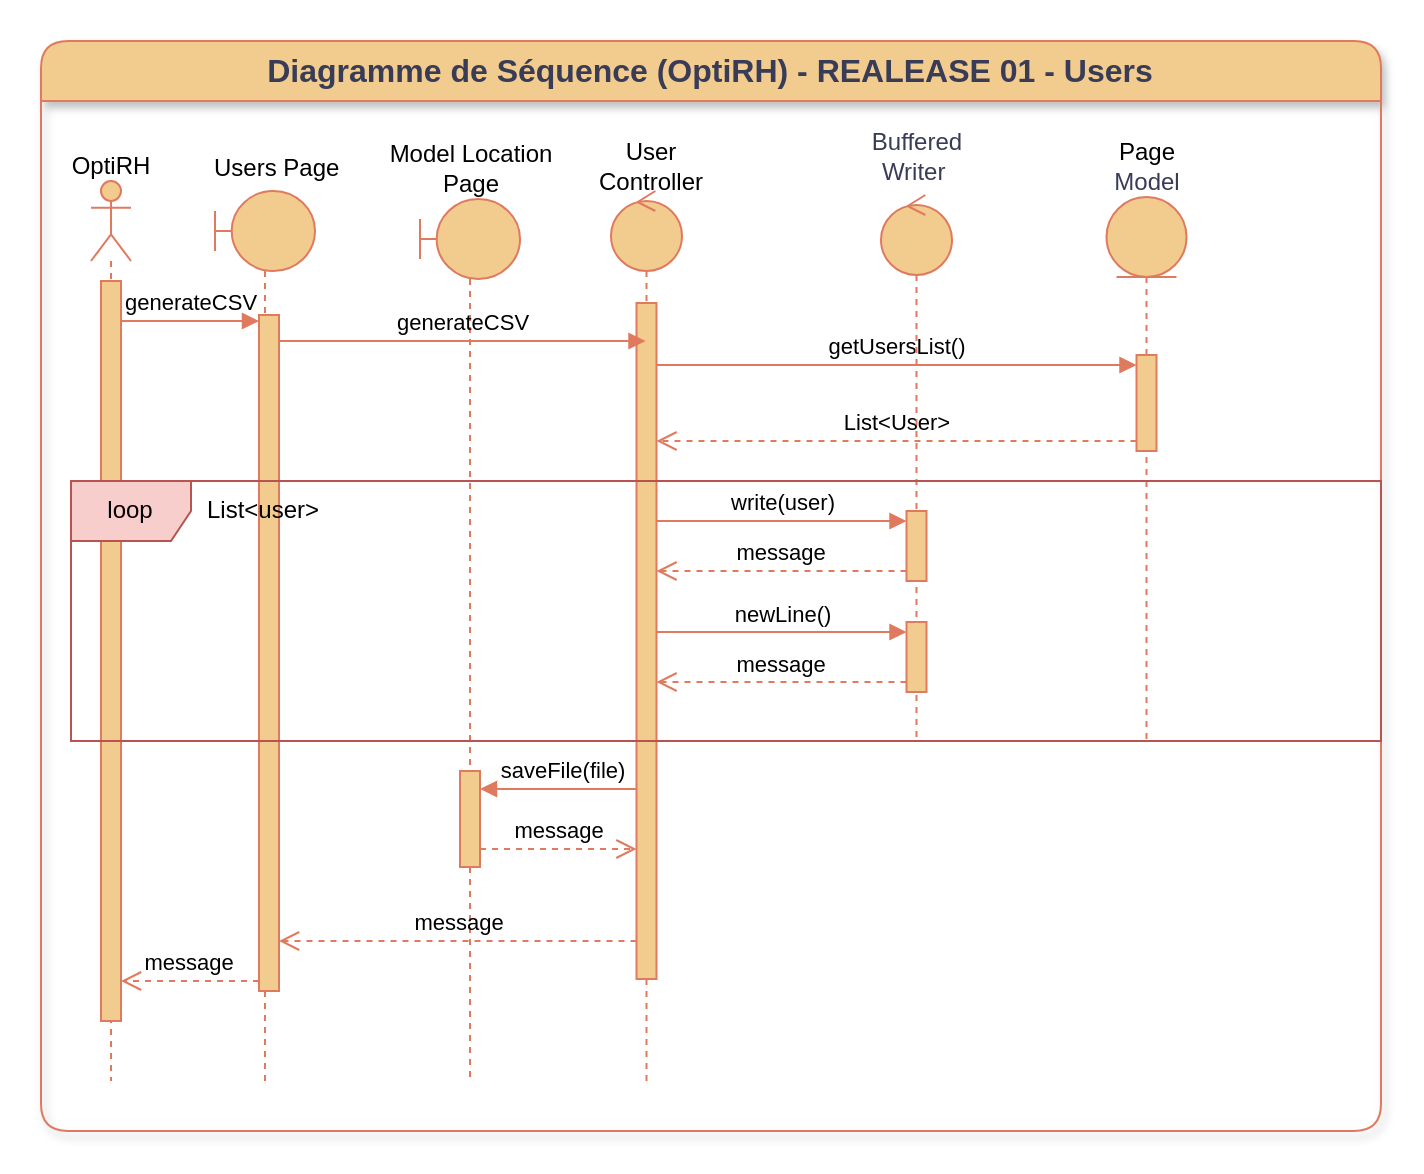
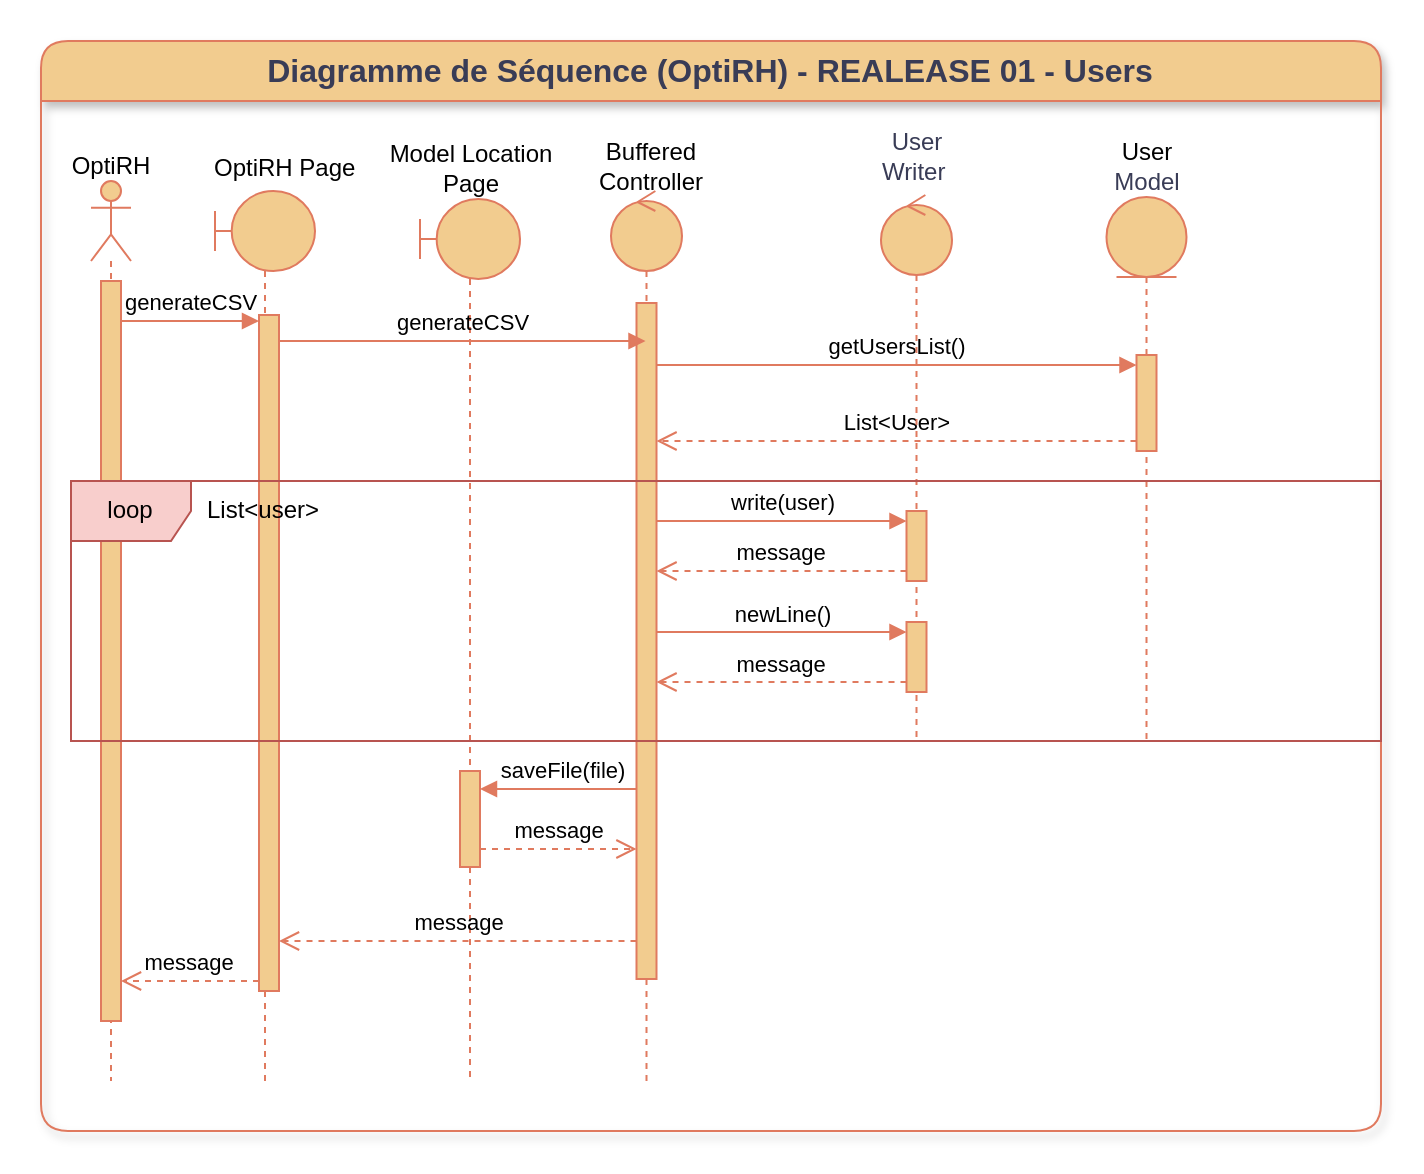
  <mxCell id="0" />
  <mxCell id="1" parent="0" />
  <mxCell id="2" value="&lt;font style=&quot;font-size: 16px;&quot;&gt;Diagramme de Séquence (OptiRH) - REALEASE 01 - Users&lt;/font&gt;" style="swimlane;whiteSpace=wrap;html=1;rounded=1;strokeColor=#E07A5F;fontColor=#393C56;fillColor=#F2CC8F;startSize=30;shadow=1;labelBackgroundColor=none;" parent="1" vertex="1"><mxGeometry x="20" width="670" height="545" as="geometry" y="20" /></mxCell>
  <mxCell id="3" value="" style="shape=umlLifeline;perimeter=lifelinePerimeter;whiteSpace=wrap;html=1;container=1;dropTarget=0;collapsible=0;recursiveResize=0;outlineConnect=0;portConstraint=eastwest;newEdgeStyle={&quot;curved&quot;:0,&quot;rounded&quot;:0};participant=umlActor;labelBackgroundColor=none;fillColor=#F2CC8F;strokeColor=#E07A5F;fontColor=#393C56;" parent="2" vertex="1"><mxGeometry x="25" y="70" width="20" height="450" as="geometry" /></mxCell>
  <mxCell id="4" value="" style="html=1;points=[[0,0,0,0,5],[0,1,0,0,-5],[1,0,0,0,5],[1,1,0,0,-5]];perimeter=orthogonalPerimeter;outlineConnect=0;targetShapes=umlLifeline;portConstraint=eastwest;newEdgeStyle={&quot;curved&quot;:0,&quot;rounded&quot;:0};strokeColor=#E07A5F;fontColor=#393C56;fillColor=#F2CC8F;labelBackgroundColor=none;" parent="3" vertex="1"><mxGeometry x="5" y="50" width="10" height="370" as="geometry" /></mxCell>
  <mxCell id="5" value="&lt;font color=&quot;#000000&quot;&gt;OptiRH&lt;/font&gt;" style="text;html=1;align=center;verticalAlign=middle;resizable=0;points=[];autosize=1;strokeColor=none;fillColor=none;fontColor=#393C56;labelBackgroundColor=none;" parent="2" vertex="1"><mxGeometry x="5" y="48" width="60" height="30" as="geometry" /></mxCell>
  <mxCell id="6" value="" style="shape=umlLifeline;perimeter=lifelinePerimeter;whiteSpace=wrap;html=1;container=1;dropTarget=0;collapsible=0;recursiveResize=0;outlineConnect=0;portConstraint=eastwest;newEdgeStyle={&quot;curved&quot;:0,&quot;rounded&quot;:0};participant=umlBoundary;strokeColor=#E07A5F;fontColor=#393C56;fillColor=#F2CC8F;align=center;labelBackgroundColor=none;" parent="2" vertex="1"><mxGeometry x="87" y="75" width="50" height="445" as="geometry" /></mxCell>
  <mxCell id="7" value="" style="html=1;points=[[0,0,0,0,5],[0,1,0,0,-5],[1,0,0,0,5],[1,1,0,0,-5]];perimeter=orthogonalPerimeter;outlineConnect=0;targetShapes=umlLifeline;portConstraint=eastwest;newEdgeStyle={&quot;curved&quot;:0,&quot;rounded&quot;:0};strokeColor=#E07A5F;fontColor=#393C56;fillColor=#F2CC8F;labelBackgroundColor=none;" parent="6" vertex="1"><mxGeometry x="22" y="62" width="10" height="338" as="geometry" /></mxCell>
- <mxCell id="8" value="&lt;blockquote style=&quot;margin: 0 0 0 40px; border: none; padding: 0px;&quot;&gt;&lt;font color=&quot;#000000&quot;&gt;Users Page&lt;/font&gt;&lt;/blockquote&gt;" style="text;html=1;align=left;verticalAlign=middle;resizable=0;points=[];autosize=1;strokeColor=none;fillColor=none;fontColor=#393C56;labelBackgroundColor=none;" parent="2" vertex="1"><mxGeometry x="45" y="49" width="130" height="30" as="geometry" /></mxCell>
- <mxCell id="9" value="&lt;font color=&quot;#000000&quot;&gt;Page&lt;br&gt;&lt;/font&gt;Model" style="text;html=1;align=center;verticalAlign=middle;resizable=0;points=[];autosize=1;strokeColor=none;fillColor=none;fontColor=#393C56;labelBackgroundColor=none;" parent="2" vertex="1"><mxGeometry x="522.75" y="43" width="60" height="40" as="geometry" /></mxCell>
+ <mxCell id="8" value="&lt;blockquote style=&quot;margin: 0 0 0 40px; border: none; padding: 0px;&quot;&gt;&lt;font color=&quot;#000000&quot;&gt;OptiRH Page&lt;/font&gt;&lt;/blockquote&gt;" style="text;html=1;align=left;verticalAlign=middle;resizable=0;points=[];autosize=1;strokeColor=none;fillColor=none;fontColor=#393C56;labelBackgroundColor=none;" parent="2" vertex="1"><mxGeometry x="45" y="49" width="130" height="30" as="geometry" /></mxCell>
+ <mxCell id="9" value="&lt;font color=&quot;#000000&quot;&gt;User&lt;br&gt;&lt;/font&gt;Model" style="text;html=1;align=center;verticalAlign=middle;resizable=0;points=[];autosize=1;strokeColor=none;fillColor=none;fontColor=#393C56;labelBackgroundColor=none;" parent="2" vertex="1"><mxGeometry x="522.75" y="43" width="60" height="40" as="geometry" /></mxCell>
  <mxCell id="10" value="" style="shape=umlLifeline;perimeter=lifelinePerimeter;whiteSpace=wrap;html=1;container=1;dropTarget=0;collapsible=0;recursiveResize=0;outlineConnect=0;portConstraint=eastwest;newEdgeStyle={&quot;curved&quot;:0,&quot;rounded&quot;:0};participant=umlBoundary;strokeColor=#E07A5F;fontColor=#393C56;fillColor=#F2CC8F;align=center;labelBackgroundColor=none;" parent="2" vertex="1"><mxGeometry x="189.5" y="79" width="50" height="441" as="geometry" /></mxCell>
  <mxCell id="11" value="" style="html=1;points=[[0,0,0,0,5],[0,1,0,0,-5],[1,0,0,0,5],[1,1,0,0,-5]];perimeter=orthogonalPerimeter;outlineConnect=0;targetShapes=umlLifeline;portConstraint=eastwest;newEdgeStyle={&quot;curved&quot;:0,&quot;rounded&quot;:0};strokeColor=#E07A5F;fontColor=#393C56;fillColor=#F2CC8F;labelBackgroundColor=none;" vertex="1" parent="10"><mxGeometry x="20" y="286" width="10" height="48" as="geometry" /></mxCell>
  <mxCell id="12" value="&lt;font color=&quot;#000000&quot;&gt;Model Location&lt;br&gt;Page&lt;br&gt;&lt;/font&gt;" style="text;html=1;align=center;verticalAlign=middle;resizable=0;points=[];autosize=1;strokeColor=none;fillColor=none;fontColor=#393C56;labelBackgroundColor=none;" parent="2" vertex="1"><mxGeometry x="169.5" y="44" width="90" height="40" as="geometry" /></mxCell>
  <mxCell id="13" value="&lt;font color=&quot;#000000&quot;&gt;getUsersList()&lt;/font&gt;" style="html=1;verticalAlign=bottom;endArrow=block;curved=0;rounded=0;entryX=0;entryY=0;entryDx=0;entryDy=5;strokeColor=#E07A5F;fontColor=default;fillColor=#F2CC8F;labelBackgroundColor=none;" parent="2" source="29" target="27" edge="1"><mxGeometry relative="1" as="geometry"><mxPoint x="345" y="155" as="sourcePoint" /><mxPoint as="offset" /></mxGeometry></mxCell>
  <mxCell id="14" value="&lt;font color=&quot;#000000&quot;&gt;List&amp;lt;User&amp;gt;&lt;/font&gt;" style="html=1;verticalAlign=bottom;endArrow=open;dashed=1;endSize=8;curved=0;rounded=0;exitX=0;exitY=1;exitDx=0;exitDy=-5;strokeColor=#E07A5F;fontColor=default;fillColor=#F2CC8F;labelBackgroundColor=none;" parent="2" source="27" target="29" edge="1"><mxGeometry relative="1" as="geometry"><mxPoint x="345" y="225" as="targetPoint" /><Array as="points" /></mxGeometry></mxCell>
  <mxCell id="15" value="&lt;font color=&quot;#000000&quot;&gt;saveFile(file)&lt;/font&gt;" style="html=1;verticalAlign=bottom;endArrow=block;curved=0;rounded=0;strokeColor=#E07A5F;fontColor=default;fillColor=#F2CC8F;labelBackgroundColor=none;" edge="1" target="11" parent="2"><mxGeometry relative="1" as="geometry"><mxPoint x="302.25" y="374" as="sourcePoint" /><Array as="points"><mxPoint x="265" y="374" /></Array><mxPoint as="offset" /></mxGeometry></mxCell>
  <mxCell id="16" value="&lt;font color=&quot;#000000&quot;&gt;message&lt;/font&gt;" style="html=1;verticalAlign=bottom;endArrow=open;dashed=1;endSize=8;curved=0;rounded=0;strokeColor=#E07A5F;fontColor=default;fillColor=#F2CC8F;labelBackgroundColor=none;" edge="1" source="11" parent="2"><mxGeometry relative="1" as="geometry"><mxPoint x="297.75" y="404" as="targetPoint" /><Array as="points"><mxPoint x="255" y="404" /></Array></mxGeometry></mxCell>
  <mxCell id="17" value="" style="shape=umlLifeline;perimeter=lifelinePerimeter;whiteSpace=wrap;html=1;container=1;dropTarget=0;collapsible=0;recursiveResize=0;outlineConnect=0;portConstraint=eastwest;newEdgeStyle={&quot;curved&quot;:0,&quot;rounded&quot;:0};participant=umlControl;strokeColor=#E07A5F;fontColor=#393C56;fillColor=#F2CC8F;labelBackgroundColor=none;" vertex="1" parent="2"><mxGeometry x="420" y="77" width="35.5" height="273" as="geometry" /></mxCell>
  <mxCell id="18" value="" style="html=1;points=[[0,0,0,0,5],[0,1,0,0,-5],[1,0,0,0,5],[1,1,0,0,-5]];perimeter=orthogonalPerimeter;outlineConnect=0;targetShapes=umlLifeline;portConstraint=eastwest;newEdgeStyle={&quot;curved&quot;:0,&quot;rounded&quot;:0};strokeColor=#E07A5F;fontColor=#393C56;fillColor=#F2CC8F;labelBackgroundColor=none;" vertex="1" parent="17"><mxGeometry x="12.75" y="213.5" width="10" height="35" as="geometry" /></mxCell>
- <mxCell id="19" value="Buffered&lt;br&gt;Writer&amp;nbsp;&lt;font color=&quot;#000000&quot;&gt;&lt;br&gt;&lt;/font&gt;" style="text;html=1;align=center;verticalAlign=middle;resizable=0;points=[];autosize=1;strokeColor=none;fillColor=none;fontColor=#393C56;labelBackgroundColor=none;" vertex="1" parent="2"><mxGeometry x="402.75" y="38" width="70" height="40" as="geometry" /></mxCell>
+ <mxCell id="19" value="User&lt;br&gt;Writer&amp;nbsp;&lt;font color=&quot;#000000&quot;&gt;&lt;br&gt;&lt;/font&gt;" style="text;html=1;align=center;verticalAlign=middle;resizable=0;points=[];autosize=1;strokeColor=none;fillColor=none;fontColor=#393C56;labelBackgroundColor=none;" vertex="1" parent="2"><mxGeometry x="402.75" y="38" width="70" height="40" as="geometry" /></mxCell>
  <mxCell id="20" value="&lt;font color=&quot;#000000&quot;&gt;List&amp;lt;user&amp;gt;&lt;/font&gt;" style="text;html=1;align=center;verticalAlign=middle;resizable=0;points=[];autosize=1;strokeColor=none;fillColor=none;" vertex="1" parent="2"><mxGeometry x="71" y="220" width="80" height="30" as="geometry" /></mxCell>
  <mxCell id="21" value="" style="html=1;points=[[0,0,0,0,5],[0,1,0,0,-5],[1,0,0,0,5],[1,1,0,0,-5]];perimeter=orthogonalPerimeter;outlineConnect=0;targetShapes=umlLifeline;portConstraint=eastwest;newEdgeStyle={&quot;curved&quot;:0,&quot;rounded&quot;:0};strokeColor=#E07A5F;fontColor=#393C56;fillColor=#F2CC8F;labelBackgroundColor=none;" vertex="1" parent="2"><mxGeometry x="432.75" y="235" width="10" height="35" as="geometry" /></mxCell>
  <mxCell id="22" value="&lt;font color=&quot;#000000&quot;&gt;message&lt;/font&gt;" style="html=1;verticalAlign=bottom;endArrow=open;dashed=1;endSize=8;curved=0;rounded=0;exitX=0;exitY=1;exitDx=0;exitDy=-5;strokeColor=#E07A5F;fontColor=default;fillColor=#F2CC8F;labelBackgroundColor=none;" edge="1" source="21" parent="2" target="29"><mxGeometry relative="1" as="geometry"><mxPoint x="139.75" y="296.5" as="targetPoint" /><Array as="points" /></mxGeometry></mxCell>
  <mxCell id="23" value="&lt;font color=&quot;#000000&quot;&gt;write(user)&lt;/font&gt;" style="html=1;verticalAlign=bottom;endArrow=block;curved=0;rounded=0;entryX=0;entryY=0;entryDx=0;entryDy=5;strokeColor=#E07A5F;fontColor=default;fillColor=#F2CC8F;labelBackgroundColor=none;" edge="1" target="21" parent="2" source="29"><mxGeometry relative="1" as="geometry"><mxPoint x="139.75" y="258.5" as="sourcePoint" /><mxPoint as="offset" /></mxGeometry></mxCell>
  <mxCell id="24" value="&lt;font color=&quot;#000000&quot;&gt;newLine()&lt;/font&gt;" style="html=1;verticalAlign=bottom;endArrow=block;curved=0;rounded=0;entryX=0;entryY=0;entryDx=0;entryDy=5;strokeColor=#E07A5F;fontColor=default;fillColor=#F2CC8F;labelBackgroundColor=none;" edge="1" target="18" parent="2" source="29"><mxGeometry relative="1" as="geometry"><mxPoint x="145" y="292.5" as="sourcePoint" /><mxPoint as="offset" /></mxGeometry></mxCell>
  <mxCell id="25" value="&lt;font color=&quot;#000000&quot;&gt;message&lt;/font&gt;" style="html=1;verticalAlign=bottom;endArrow=open;dashed=1;endSize=8;curved=0;rounded=0;exitX=0;exitY=1;exitDx=0;exitDy=-5;strokeColor=#E07A5F;fontColor=default;fillColor=#F2CC8F;labelBackgroundColor=none;" edge="1" source="18" parent="2" target="29"><mxGeometry relative="1" as="geometry"><mxPoint x="145" y="317.5" as="targetPoint" /><Array as="points" /></mxGeometry></mxCell>
  <mxCell id="26" value="" style="shape=umlLifeline;perimeter=lifelinePerimeter;whiteSpace=wrap;html=1;container=1;dropTarget=0;collapsible=0;recursiveResize=0;outlineConnect=0;portConstraint=eastwest;newEdgeStyle={&quot;curved&quot;:0,&quot;rounded&quot;:0};participant=umlEntity;strokeColor=#E07A5F;fontColor=#393C56;fillColor=#F2CC8F;labelBackgroundColor=none;" vertex="1" parent="2"><mxGeometry x="532.75" y="78" width="40" height="272" as="geometry" /></mxCell>
  <mxCell id="27" value="" style="html=1;points=[[0,0,0,0,5],[0,1,0,0,-5],[1,0,0,0,5],[1,1,0,0,-5]];perimeter=orthogonalPerimeter;outlineConnect=0;targetShapes=umlLifeline;portConstraint=eastwest;newEdgeStyle={&quot;curved&quot;:0,&quot;rounded&quot;:0};strokeColor=#E07A5F;fontColor=#393C56;fillColor=#F2CC8F;labelBackgroundColor=none;" parent="26" vertex="1"><mxGeometry x="15" y="79" width="10" height="48" as="geometry" /></mxCell>
  <mxCell id="28" value="" style="shape=umlLifeline;perimeter=lifelinePerimeter;whiteSpace=wrap;html=1;container=1;dropTarget=0;collapsible=0;recursiveResize=0;outlineConnect=0;portConstraint=eastwest;newEdgeStyle={&quot;curved&quot;:0,&quot;rounded&quot;:0};participant=umlControl;strokeColor=#E07A5F;fontColor=#393C56;fillColor=#F2CC8F;labelBackgroundColor=none;" vertex="1" parent="2"><mxGeometry x="285" y="75" width="35.5" height="445" as="geometry" /></mxCell>
  <mxCell id="29" value="" style="html=1;points=[[0,0,0,0,5],[0,1,0,0,-5],[1,0,0,0,5],[1,1,0,0,-5]];perimeter=orthogonalPerimeter;outlineConnect=0;targetShapes=umlLifeline;portConstraint=eastwest;newEdgeStyle={&quot;curved&quot;:0,&quot;rounded&quot;:0};strokeColor=#E07A5F;fontColor=#393C56;fillColor=#F2CC8F;labelBackgroundColor=none;" vertex="1" parent="28"><mxGeometry x="12.75" y="56" width="10" height="338" as="geometry" /></mxCell>
  <mxCell id="30" value="&lt;font color=&quot;#000000&quot;&gt;generateCSV&lt;/font&gt;" style="html=1;verticalAlign=bottom;endArrow=block;curved=0;rounded=0;strokeColor=#E07A5F;fontColor=default;fillColor=#F2CC8F;labelBackgroundColor=none;" edge="1" parent="2" source="4" target="7"><mxGeometry relative="1" as="geometry"><mxPoint x="87" y="170" as="sourcePoint" /><mxPoint x="327" y="170" as="targetPoint" /><mxPoint as="offset" /><Array as="points"><mxPoint x="65" y="140" /></Array></mxGeometry></mxCell>
  <mxCell id="31" value="&lt;font color=&quot;#000000&quot;&gt;generateCSV&lt;/font&gt;" style="html=1;verticalAlign=bottom;endArrow=block;curved=0;rounded=0;strokeColor=#E07A5F;fontColor=default;fillColor=#F2CC8F;labelBackgroundColor=none;" edge="1" parent="2" source="7" target="28"><mxGeometry relative="1" as="geometry"><mxPoint x="50" y="150" as="sourcePoint" /><mxPoint x="119" y="150" as="targetPoint" /><mxPoint as="offset" /><Array as="points"><mxPoint x="205" y="150" /></Array></mxGeometry></mxCell>
- <mxCell id="32" value="&lt;font color=&quot;#000000&quot;&gt;User&lt;br&gt;Controller&lt;br&gt;&lt;/font&gt;" style="text;html=1;align=center;verticalAlign=middle;resizable=0;points=[];autosize=1;strokeColor=none;fillColor=none;fontColor=#393C56;labelBackgroundColor=none;" vertex="1" parent="2"><mxGeometry x="264.5" y="43" width="80" height="40" as="geometry" /></mxCell>
+ <mxCell id="32" value="&lt;font color=&quot;#000000&quot;&gt;Buffered&lt;br&gt;Controller&lt;br&gt;&lt;/font&gt;" style="text;html=1;align=center;verticalAlign=middle;resizable=0;points=[];autosize=1;strokeColor=none;fillColor=none;fontColor=#393C56;labelBackgroundColor=none;" vertex="1" parent="2"><mxGeometry x="264.5" y="43" width="80" height="40" as="geometry" /></mxCell>
  <mxCell id="33" value="&lt;font color=&quot;#000000&quot;&gt;loop&lt;/font&gt;" style="shape=umlFrame;whiteSpace=wrap;html=1;pointerEvents=0;fillColor=#f8cecc;strokeColor=#b85450;" vertex="1" parent="2"><mxGeometry x="15" y="220" width="655" height="130" as="geometry" /></mxCell>
  <mxCell id="34" value="&lt;font color=&quot;#000000&quot;&gt;message&lt;/font&gt;" style="html=1;verticalAlign=bottom;endArrow=open;dashed=1;endSize=8;curved=0;rounded=0;strokeColor=#E07A5F;fontColor=default;fillColor=#F2CC8F;labelBackgroundColor=none;" edge="1" parent="2"><mxGeometry relative="1" as="geometry"><mxPoint x="119" y="450" as="targetPoint" /><Array as="points"><mxPoint x="265" y="450" /></Array><mxPoint x="297.75" y="450" as="sourcePoint" /></mxGeometry></mxCell>
  <mxCell id="35" value="&lt;font color=&quot;#000000&quot;&gt;message&lt;/font&gt;" style="html=1;verticalAlign=bottom;endArrow=open;dashed=1;endSize=8;curved=0;rounded=0;strokeColor=#E07A5F;fontColor=default;fillColor=#F2CC8F;labelBackgroundColor=none;" edge="1" parent="2" source="7" target="4"><mxGeometry relative="1" as="geometry"><mxPoint x="45" y="490" as="targetPoint" /><Array as="points"><mxPoint x="75" y="470" /></Array><mxPoint x="312.75" y="490" as="sourcePoint" /></mxGeometry></mxCell>
